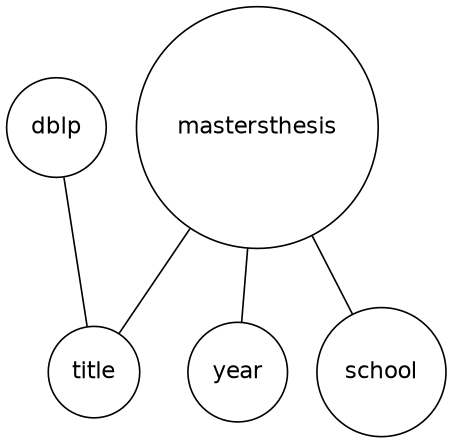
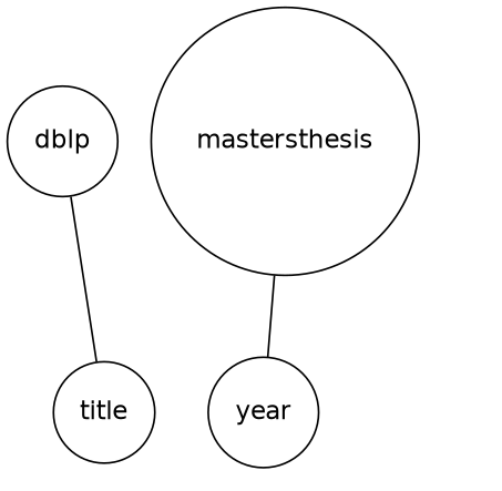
  graph {
    fontname="DejaVu Sans"
    node [fontname="DejaVu Sans" shape=circle]
    edge [fontname="DejaVu Sans"]
    n1 [label=dblp]
    n2 [label=title]
    n3 [label=mastersthesis]
    n4 [label=year]
-   n5 [label=school]
    n1 -- n2
-   n3 -- n2
    n3 -- n4
-   n3 -- n5
  }
